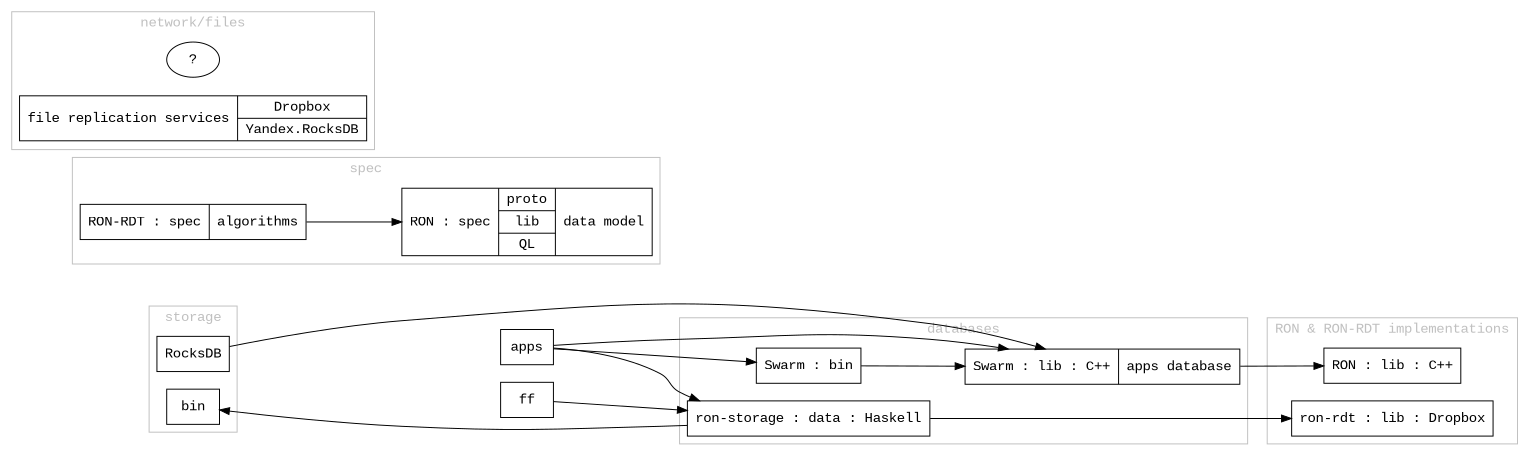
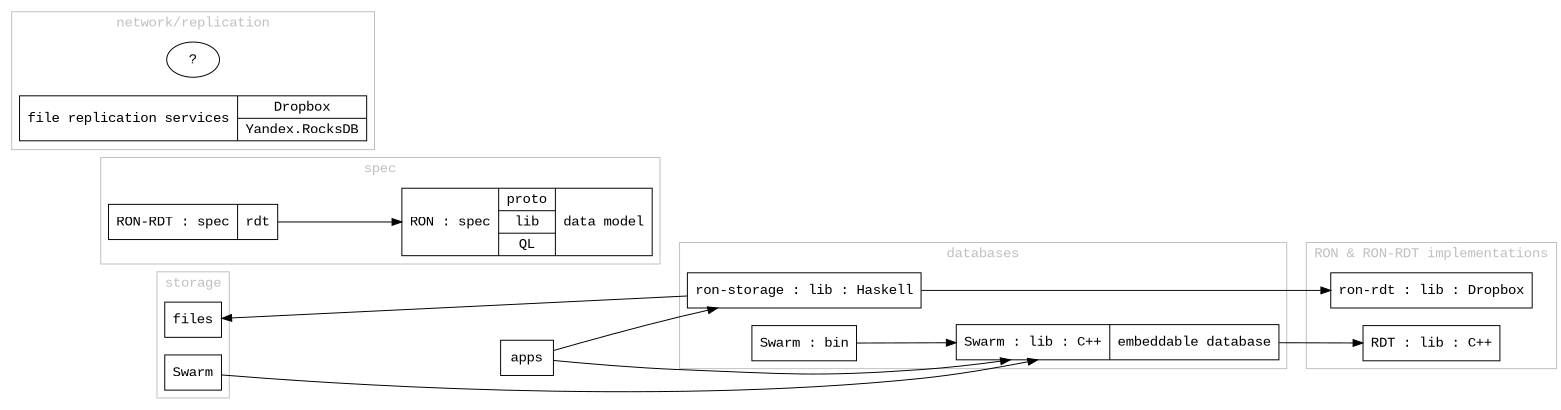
  digraph {
    color=gray
    compound=true
    fontcolor=gray
    fontname="Liberation Mono"
    rankdir=LR
    node [fontname="Liberation Mono" shape=box]
    edge [fontname="Liberation Mono"]
-   n1 [label="RON : lib : C++"]
+   n1 [label="RDT : lib : C++"]
    n2 [label="ron-rdt : lib : Dropbox"]
-   n3 [label="ron-storage : data : Haskell"]
+   n3 [label="ron-storage : lib : Haskell"]
    n4 [label="Swarm : bin"]
-   n5 [label="{Swarm : lib : C++ | apps database}" shape=record]
-   n6 [label="{RON-RDT : spec | algorithms}" shape=record]
+   n5 [label="{Swarm : lib : C++ | embeddable database}" shape=record]
+   n6 [label="{RON-RDT : spec | rdt}" shape=record]
    n7 [label="{RON : spec | {proto | lib | QL} | data model}" shape=record]
-   RocksDB
-   files [label=bin]
+   RocksDB [label=Swarm]
+   files
    n10 [label="?" shape=ellipse]
    n11 [label="{file replication services | {Dropbox | Yandex.RocksDB}}" shape=record]
    apps
-   ff
    subgraph cluster_1 {
      label="RON & RON-RDT implementations"
      n1
      n2
    }
    subgraph cluster_2 {
      label=databases
      n3
      n4
      n5
    }
    subgraph cluster_3 {
      label=spec
      n6
      n7
    }
    subgraph cluster_4 {
      label=storage
      RocksDB
      files
    }
    subgraph cluster_5 {
-     label="network/files"
+     label="network/replication"
      n10
      n11
    }
    n3 -> n2
    n3 -> files
    n4 -> n5
    n5 -> n1
    n6 -> n7
    RocksDB -> n5 [minlen=3]
    apps -> n3
-   apps -> n4
    apps -> n5
-   ff -> n3
  }
